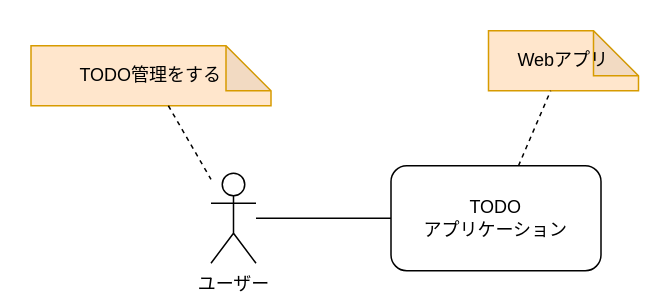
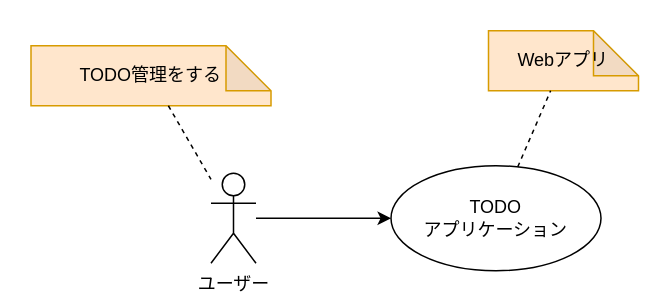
  <mxCell id="0" />
  <mxCell id="1" parent="0" />
- <mxCell id="2" value="TODO&lt;br&gt;アプリケーション" style="whiteSpace=wrap;html=1;rounded=1;" parent="1" vertex="1"><mxGeometry x="260" y="110" width="140" height="70" as="geometry" /></mxCell>
+ <mxCell id="2" value="TODO&lt;br&gt;アプリケーション" style="ellipse;whiteSpace=wrap;html=1;" parent="1" vertex="1"><mxGeometry x="260" y="110" width="140" height="70" as="geometry" /></mxCell>
  <mxCell id="3" value="ユーザー" style="shape=umlActor;verticalLabelPosition=bottom;verticalAlign=top;html=1;" parent="1" vertex="1"><mxGeometry x="140" y="115" width="30" height="60" as="geometry" /></mxCell>
- <mxCell id="4" value="" style="endArrow=none;html=1;" parent="1" source="3" target="2" edge="1"><mxGeometry relative="1" as="geometry"><mxPoint x="230" y="230" as="sourcePoint" /><mxPoint x="390" y="230" as="targetPoint" /></mxGeometry></mxCell>
+ <mxCell id="4" value="" style="endArrow=classic;html=1;" parent="1" source="3" target="2" edge="1"><mxGeometry relative="1" as="geometry"><mxPoint x="230" y="230" as="sourcePoint" /><mxPoint x="390" y="230" as="targetPoint" /></mxGeometry></mxCell>
  <mxCell id="5" value="Webアプリ" style="shape=note;whiteSpace=wrap;html=1;backgroundOutline=1;darkOpacity=0.05;fillColor=#ffe6cc;strokeColor=#d79b00;" parent="1" vertex="1"><mxGeometry x="325" y="20" width="100" height="40" as="geometry" /></mxCell>
  <mxCell id="6" value="" style="endArrow=none;dashed=1;html=1;" parent="1" source="2" target="5" edge="1"><mxGeometry width="50" height="50" relative="1" as="geometry"><mxPoint x="290" y="260" as="sourcePoint" /><mxPoint x="340" y="210" as="targetPoint" /></mxGeometry></mxCell>
  <mxCell id="7" value="TODO管理をする" style="shape=note;whiteSpace=wrap;html=1;backgroundOutline=1;darkOpacity=0.05;fillColor=#ffe6cc;strokeColor=#d79b00;" parent="1" vertex="1"><mxGeometry x="20" y="30" width="160" height="40" as="geometry" /></mxCell>
  <mxCell id="8" value="" style="endArrow=none;dashed=1;html=1;" parent="1" source="7" target="3" edge="1"><mxGeometry width="50" height="50" relative="1" as="geometry"><mxPoint x="383.083" y="127.414" as="sourcePoint" /><mxPoint x="456.25" y="80" as="targetPoint" /></mxGeometry></mxCell>
